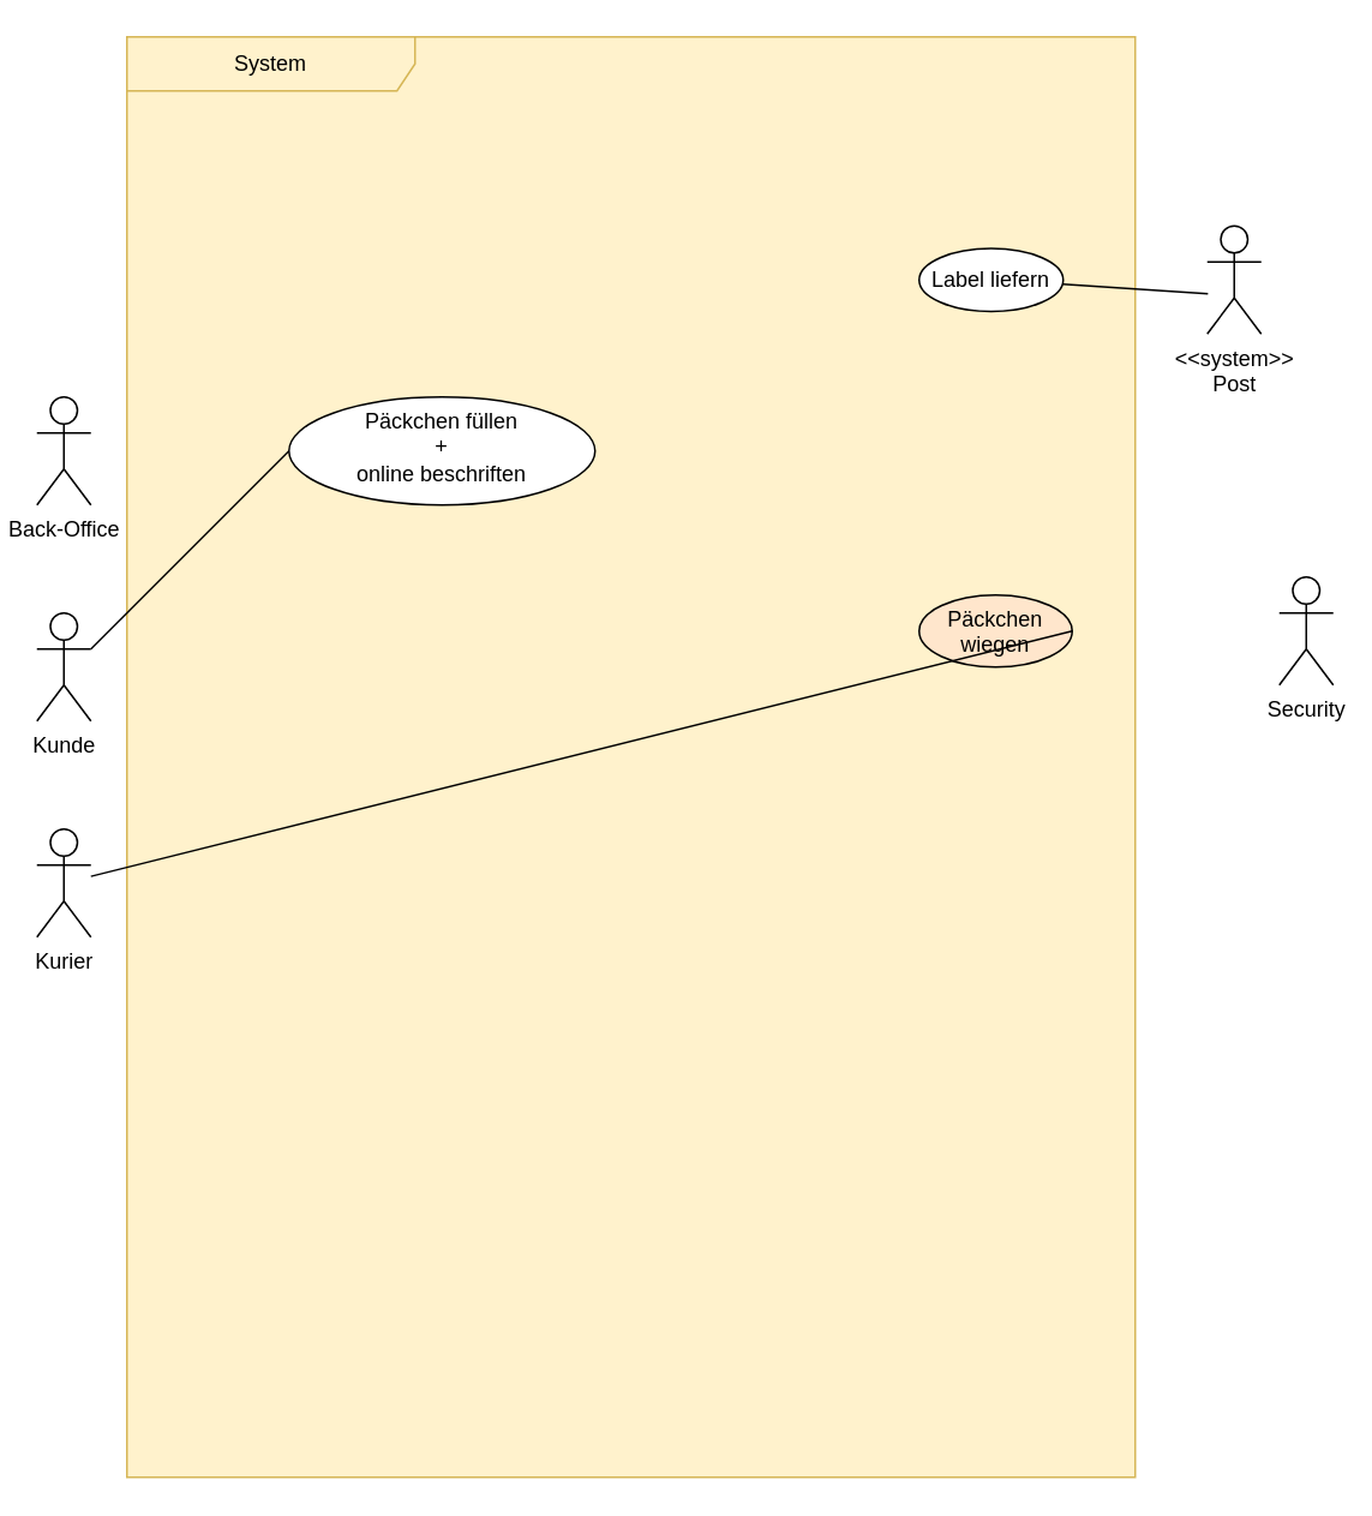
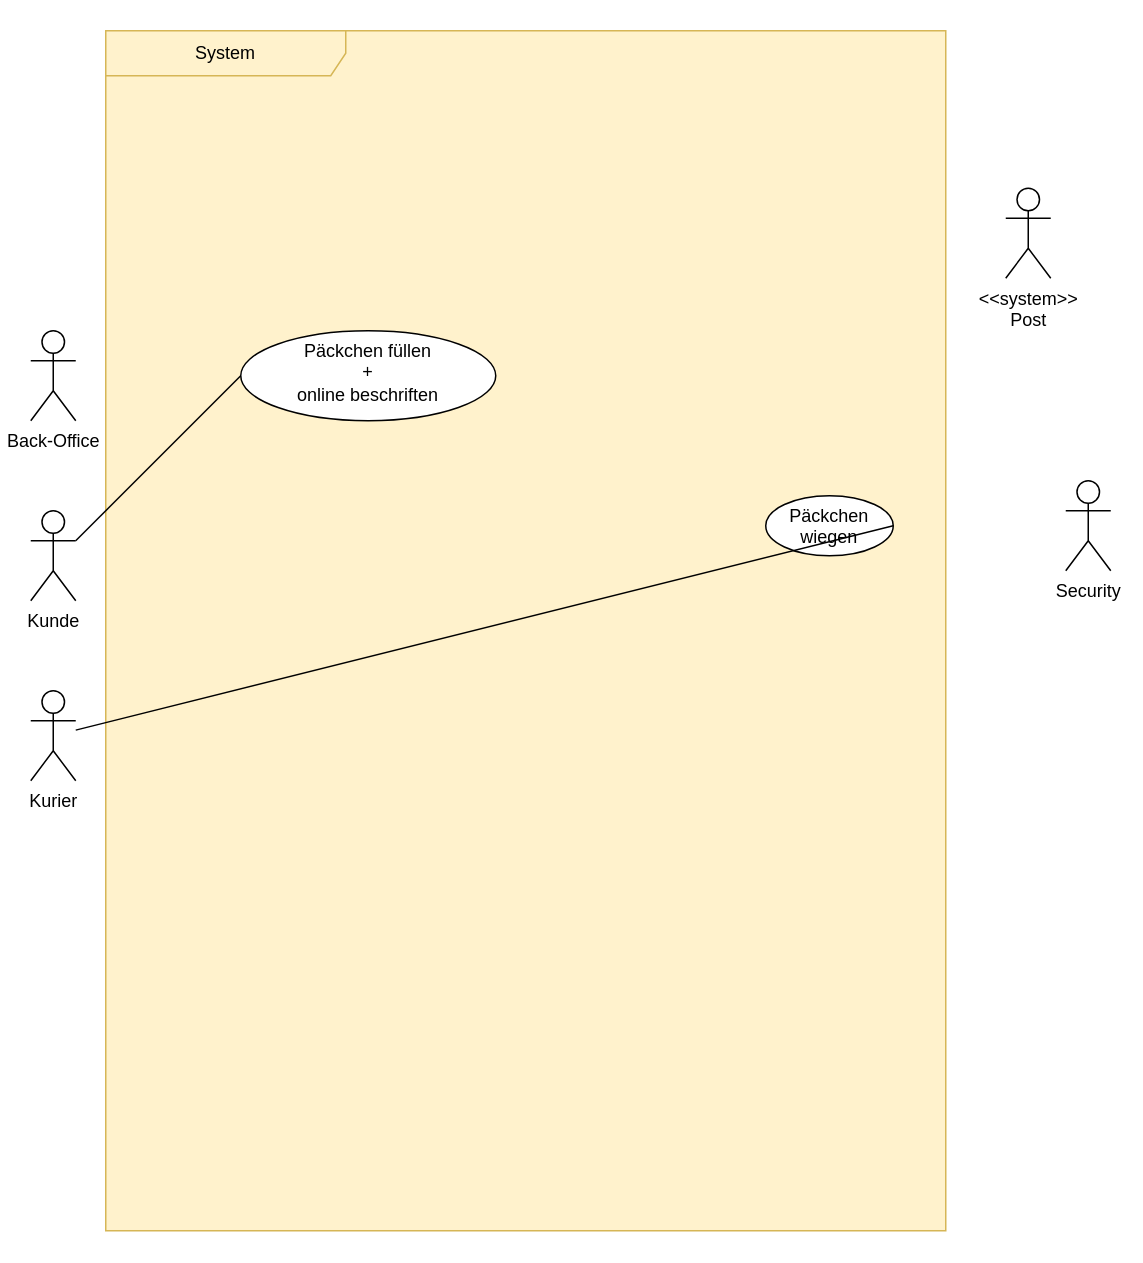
  <mxCell id="0" />
  <mxCell id="1" parent="0" />
  <mxCell id="2" value="System" style="shape=umlFrame;whiteSpace=wrap;html=1;pointerEvents=0;recursiveResize=0;container=1;collapsible=0;width=160;fillStyle=auto;fillColor=#fff2cc;strokeColor=#d6b656;noLabel=0;gradientColor=none;swimlaneFillColor=#FFF2CC;" vertex="1" parent="1"><mxGeometry x="70" y="20" width="560" height="800" as="geometry" /></mxCell>
  <mxCell id="3" value="&lt;div&gt;Päckchen füllen&lt;/div&gt;&lt;div&gt;+&lt;/div&gt;&lt;div&gt;online beschriften&lt;/div&gt;" style="ellipse;whiteSpace=wrap;html=1;verticalAlign=top;" vertex="1" parent="2"><mxGeometry x="90" y="200" width="170" height="60" as="geometry" /></mxCell>
- <mxCell id="4" value="Päckchen wiegen" style="ellipse;whiteSpace=wrap;html=1;verticalAlign=top;fillColor=#ffe6cc;" vertex="1" parent="2"><mxGeometry x="440" y="310" width="85" height="40" as="geometry" /></mxCell>
- <mxCell id="5" value="Label liefern" style="ellipse;whiteSpace=wrap;html=1;dashed=0;" vertex="1" parent="2"><mxGeometry x="440" y="117.5" width="80" height="35" as="geometry" /></mxCell>
+ <mxCell id="4" value="Päckchen wiegen" style="ellipse;whiteSpace=wrap;html=1;verticalAlign=top;" vertex="1" parent="2"><mxGeometry x="440" y="310" width="85" height="40" as="geometry" /></mxCell>
  <mxCell id="6" value="Back-Office" style="shape=umlActor;verticalLabelPosition=bottom;verticalAlign=top;html=1;" vertex="1" parent="1"><mxGeometry x="20" y="220" width="30" height="60" as="geometry" /></mxCell>
  <mxCell id="7" value="Security" style="shape=umlActor;verticalLabelPosition=bottom;verticalAlign=top;html=1;" vertex="1" parent="1"><mxGeometry x="710" y="320" width="30" height="60" as="geometry" /></mxCell>
  <mxCell id="8" value="Kunde" style="shape=umlActor;verticalLabelPosition=bottom;verticalAlign=top;html=1;" vertex="1" parent="1"><mxGeometry x="20" y="340" width="30" height="60" as="geometry" /></mxCell>
  <mxCell id="9" value="Kurier" style="shape=umlActor;verticalLabelPosition=bottom;verticalAlign=top;html=1;" vertex="1" parent="1"><mxGeometry x="20" y="460" width="30" height="60" as="geometry" /></mxCell>
  <mxCell id="10" value="" style="endArrow=none;html=1;rounded=0;exitX=1;exitY=0.5;exitDx=0;exitDy=0;" edge="1" parent="1" source="4" target="9"><mxGeometry width="50" height="50" relative="1" as="geometry"><mxPoint x="660" y="300" as="sourcePoint" /><mxPoint x="620" y="350" as="targetPoint" /></mxGeometry></mxCell>
  <mxCell id="11" value="" style="endArrow=none;html=1;rounded=0;entryX=0;entryY=0.5;entryDx=0;entryDy=0;exitX=1;exitY=0.333;exitDx=0;exitDy=0;exitPerimeter=0;" edge="1" parent="1" source="8" target="3"><mxGeometry width="50" height="50" relative="1" as="geometry"><mxPoint x="60" y="370" as="sourcePoint" /><mxPoint x="110" y="320" as="targetPoint" /></mxGeometry></mxCell>
- <mxCell id="12" value="" style="endArrow=none;html=1;rounded=0;entryX=0.013;entryY=0.629;entryDx=0;entryDy=0;entryPerimeter=0;" edge="1" parent="1" source="5" target="13"><mxGeometry width="50" height="50" relative="1" as="geometry"><mxPoint x="570" y="400" as="sourcePoint" /><mxPoint x="642.08" y="164.03" as="targetPoint" /></mxGeometry></mxCell>
  <mxCell id="13" value="&lt;div&gt;&amp;lt;&amp;lt;system&amp;gt;&amp;gt;&lt;/div&gt;&lt;div&gt;Post&lt;br&gt;&lt;/div&gt;" style="shape=umlActor;verticalLabelPosition=bottom;verticalAlign=top;html=1;" vertex="1" parent="1"><mxGeometry x="670" y="125" width="30" height="60" as="geometry" /></mxCell>
